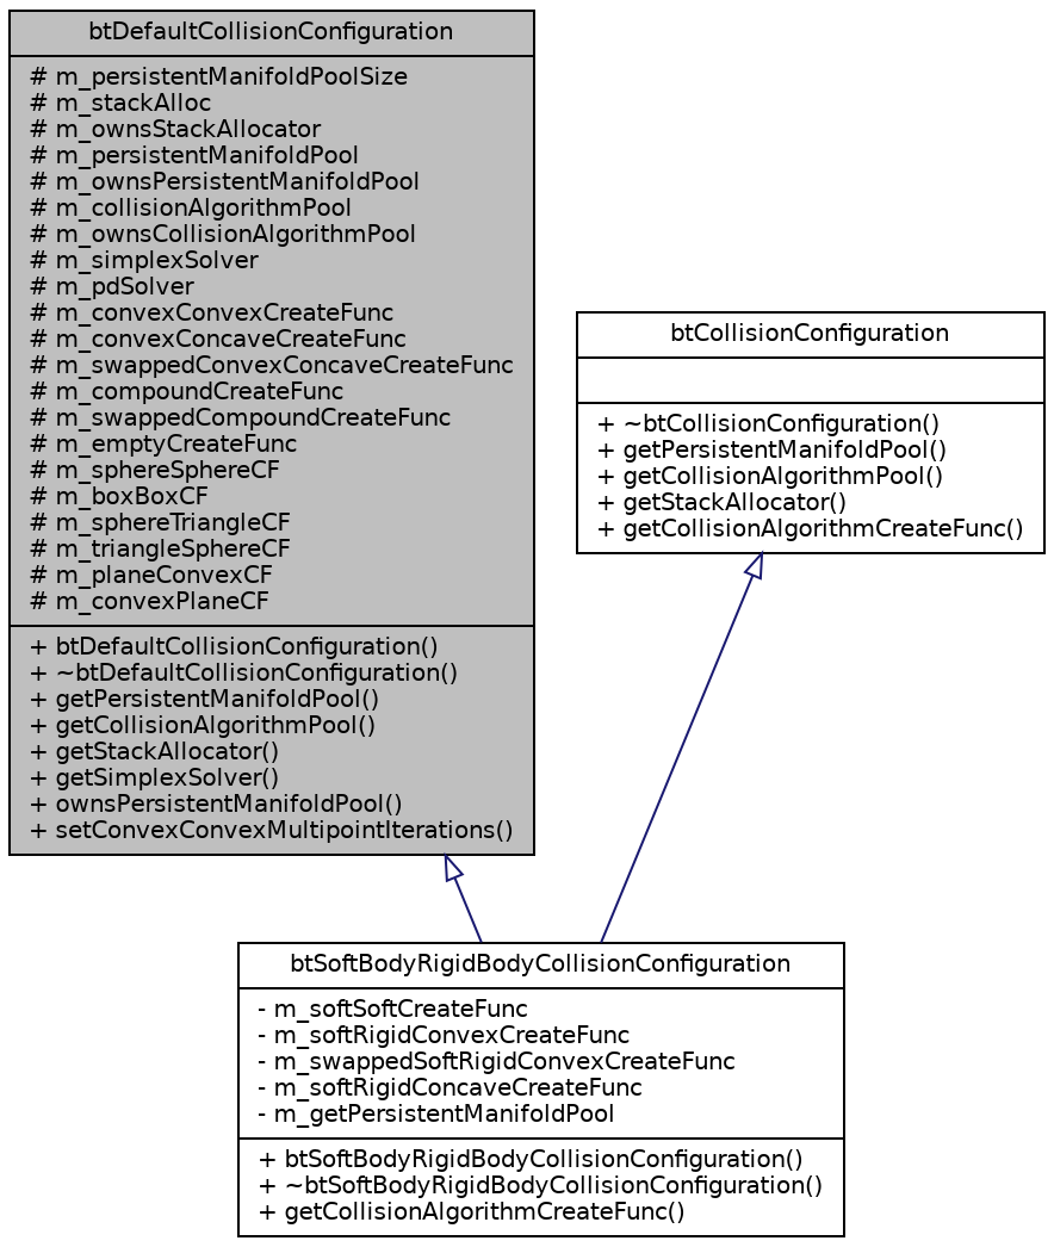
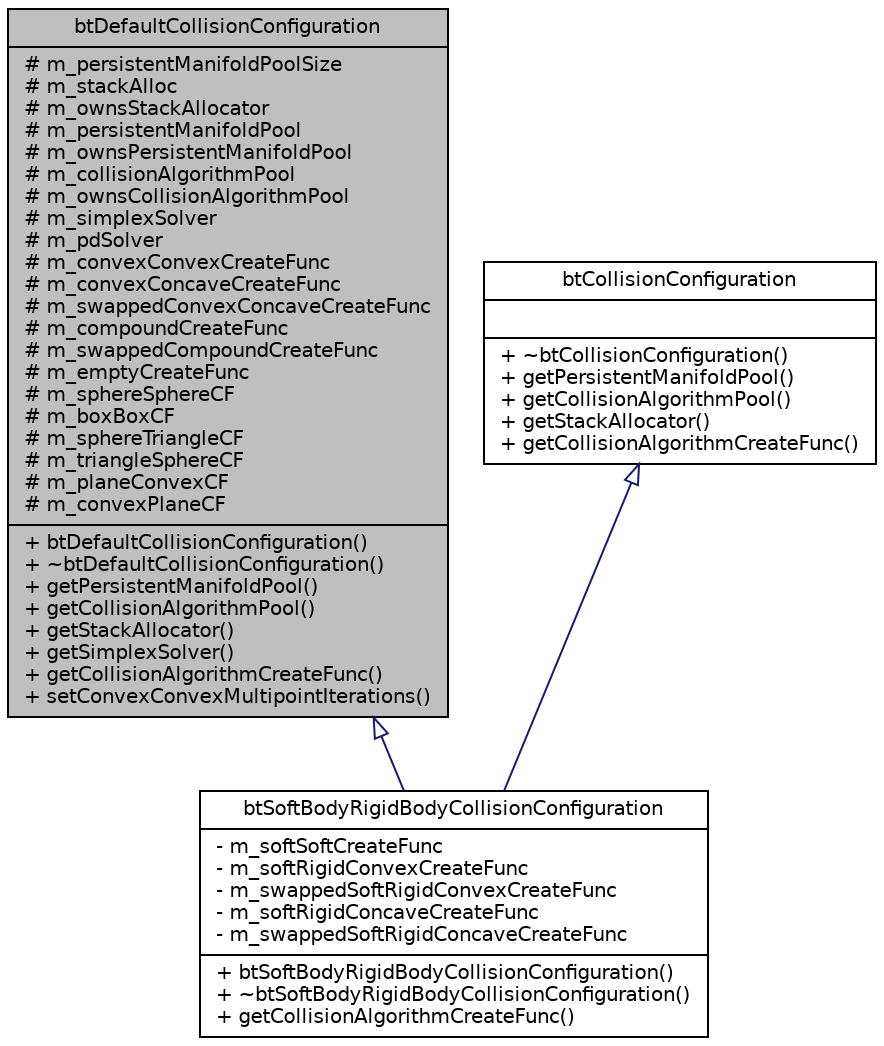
  digraph {
    node [color=black fillcolor=white fontname=Helvetica fontsize=10 shape=record style=filled]
    edge [arrowtail=empty color=midnightblue dir=back fontname=Helvetica fontsize=10 labelfontname=Helvetica labelfontsize=10 style=solid]
-   n1 [fillcolor=grey75 fontcolor=black height=0.2 label="{btDefaultCollisionConfiguration\n|# m_persistentManifoldPoolSize\l# m_stackAlloc\l# m_ownsStackAllocator\l# m_persistentManifoldPool\l# m_ownsPersistentManifoldPool\l# m_collisionAlgorithmPool\l# m_ownsCollisionAlgorithmPool\l# m_simplexSolver\l# m_pdSolver\l# m_convexConvexCreateFunc\l# m_convexConcaveCreateFunc\l# m_swappedConvexConcaveCreateFunc\l# m_compoundCreateFunc\l# m_swappedCompoundCreateFunc\l# m_emptyCreateFunc\l# m_sphereSphereCF\l# m_boxBoxCF\l# m_sphereTriangleCF\l# m_triangleSphereCF\l# m_planeConvexCF\l# m_convexPlaneCF\l|+ btDefaultCollisionConfiguration()\l+ ~btDefaultCollisionConfiguration()\l+ getPersistentManifoldPool()\l+ getCollisionAlgorithmPool()\l+ getStackAllocator()\l+ getSimplexSolver()\l+ ownsPersistentManifoldPool()\l+ setConvexConvexMultipointIterations()\l}" width=0.4]
-   n2 [height=0.2 label="{btSoftBodyRigidBodyCollisionConfiguration\n|- m_softSoftCreateFunc\l- m_softRigidConvexCreateFunc\l- m_swappedSoftRigidConvexCreateFunc\l- m_softRigidConcaveCreateFunc\l- m_getPersistentManifoldPool\l|+ btSoftBodyRigidBodyCollisionConfiguration()\l+ ~btSoftBodyRigidBodyCollisionConfiguration()\l+ getCollisionAlgorithmCreateFunc()\l}" width=0.4]
+   n1 [fillcolor=grey75 fontcolor=black height=0.2 label="{btDefaultCollisionConfiguration\n|# m_persistentManifoldPoolSize\l# m_stackAlloc\l# m_ownsStackAllocator\l# m_persistentManifoldPool\l# m_ownsPersistentManifoldPool\l# m_collisionAlgorithmPool\l# m_ownsCollisionAlgorithmPool\l# m_simplexSolver\l# m_pdSolver\l# m_convexConvexCreateFunc\l# m_convexConcaveCreateFunc\l# m_swappedConvexConcaveCreateFunc\l# m_compoundCreateFunc\l# m_swappedCompoundCreateFunc\l# m_emptyCreateFunc\l# m_sphereSphereCF\l# m_boxBoxCF\l# m_sphereTriangleCF\l# m_triangleSphereCF\l# m_planeConvexCF\l# m_convexPlaneCF\l|+ btDefaultCollisionConfiguration()\l+ ~btDefaultCollisionConfiguration()\l+ getPersistentManifoldPool()\l+ getCollisionAlgorithmPool()\l+ getStackAllocator()\l+ getSimplexSolver()\l+ getCollisionAlgorithmCreateFunc()\l+ setConvexConvexMultipointIterations()\l}" width=0.4]
+   n2 [height=0.2 label="{btSoftBodyRigidBodyCollisionConfiguration\n|- m_softSoftCreateFunc\l- m_softRigidConvexCreateFunc\l- m_swappedSoftRigidConvexCreateFunc\l- m_softRigidConcaveCreateFunc\l- m_swappedSoftRigidConcaveCreateFunc\l|+ btSoftBodyRigidBodyCollisionConfiguration()\l+ ~btSoftBodyRigidBodyCollisionConfiguration()\l+ getCollisionAlgorithmCreateFunc()\l}" width=0.4]
    n3 [height=0.2 label="{btCollisionConfiguration\n||+ ~btCollisionConfiguration()\l+ getPersistentManifoldPool()\l+ getCollisionAlgorithmPool()\l+ getStackAllocator()\l+ getCollisionAlgorithmCreateFunc()\l}" width=0.4]
    n1 -> n2
    n3 -> n2
  }
